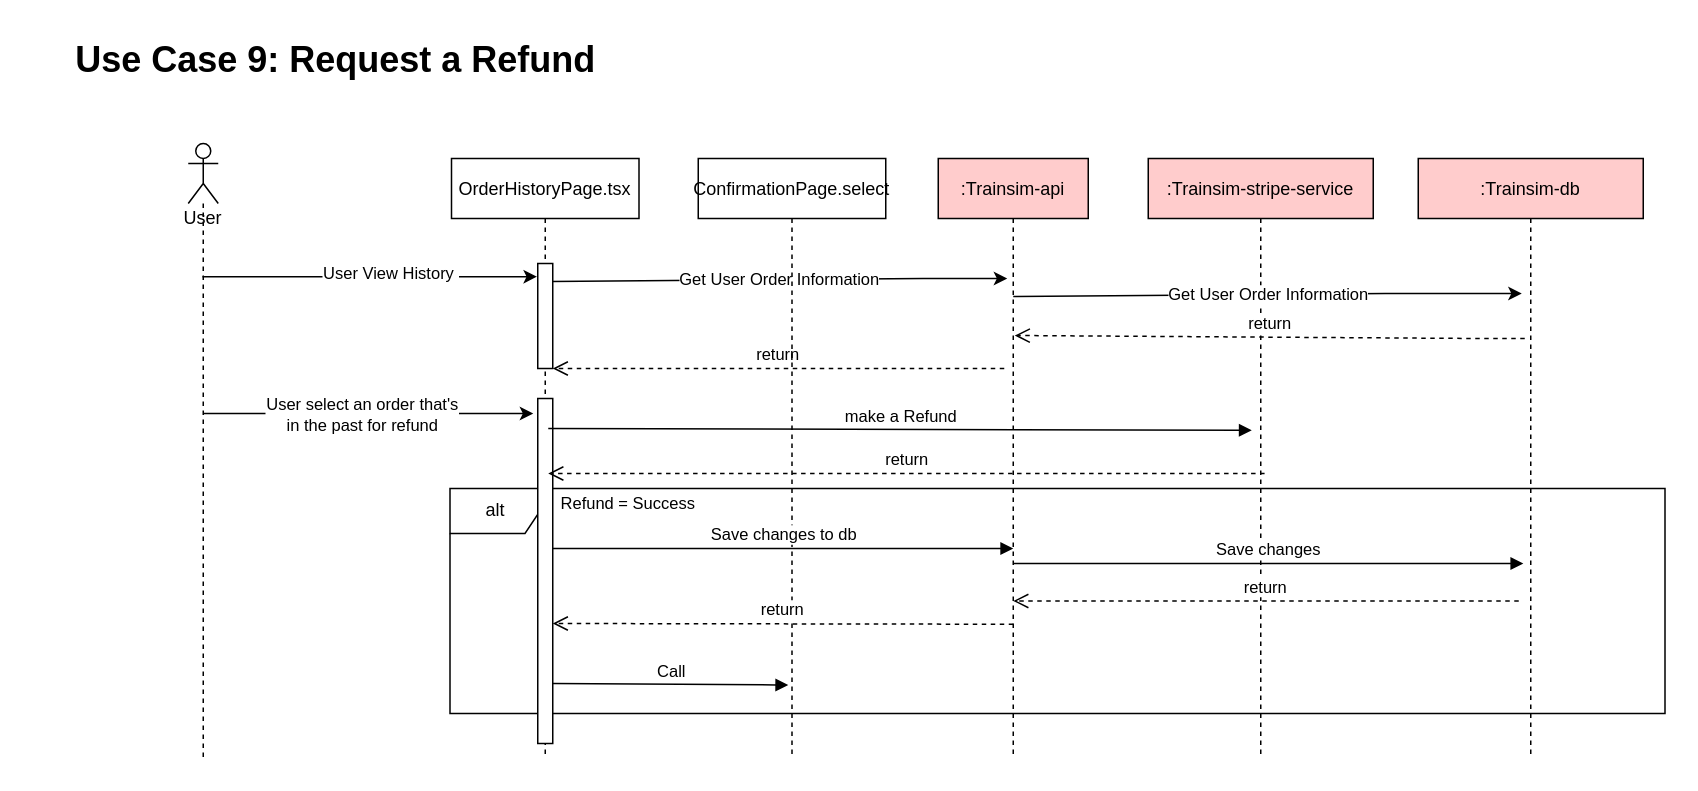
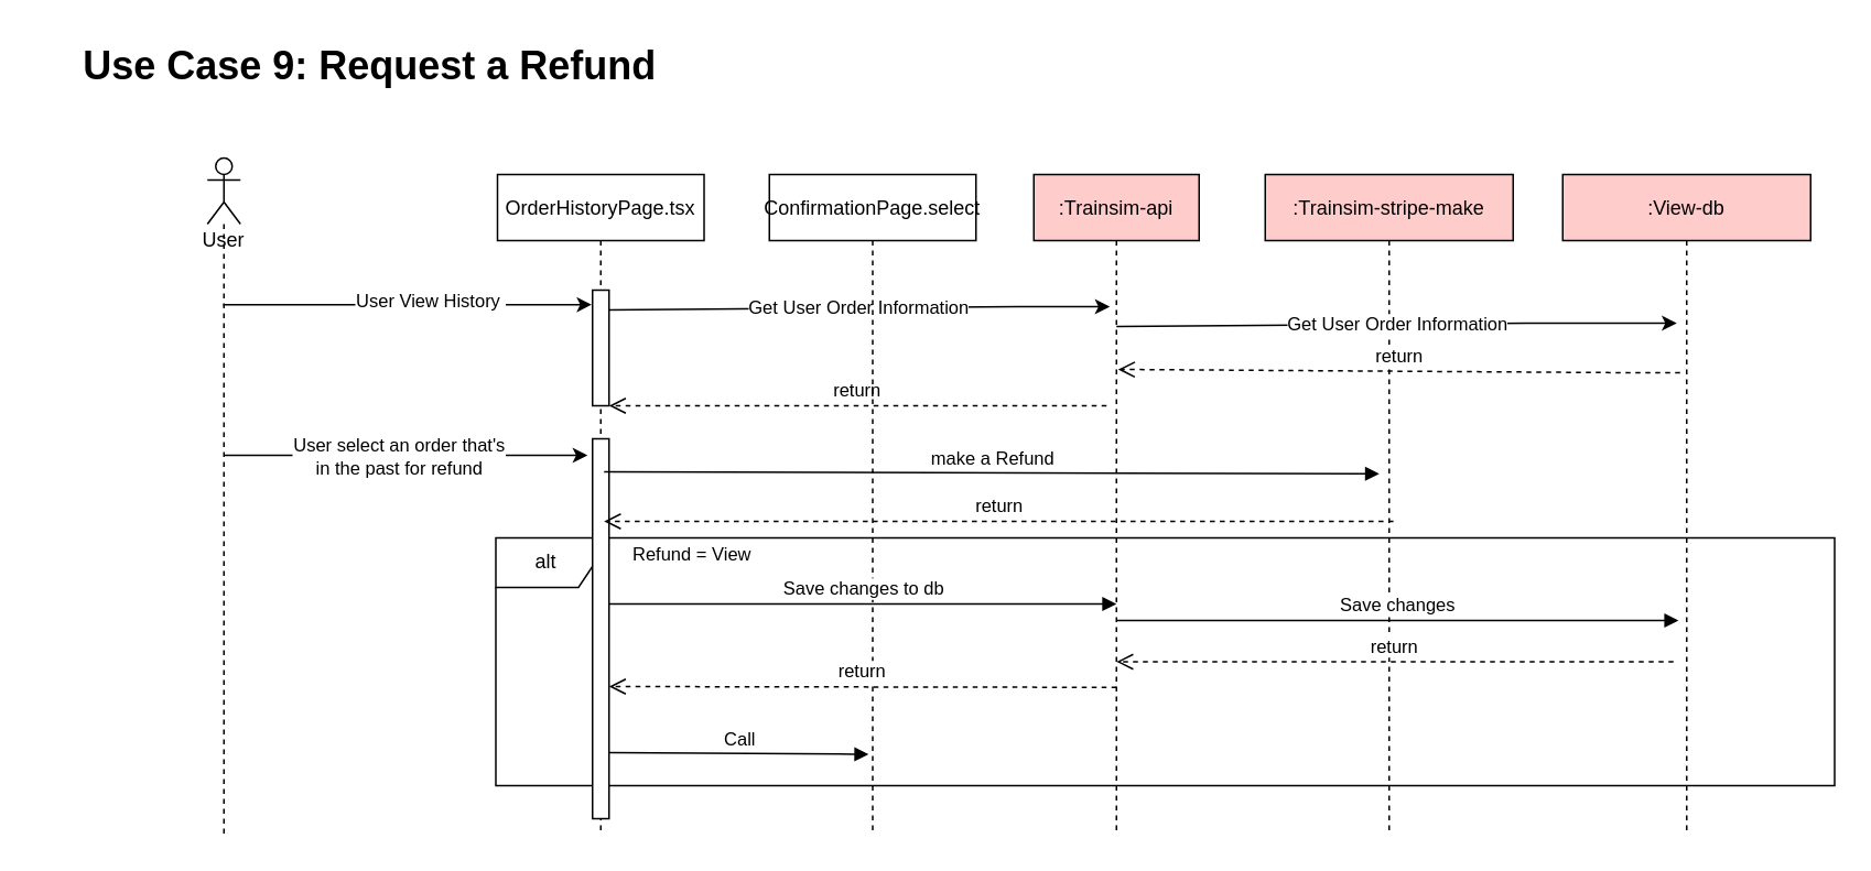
  <mxCell id="0" />
  <mxCell id="1" parent="0" />
  <mxCell id="2" value="alt" style="shape=umlFrame;whiteSpace=wrap;html=1;" parent="1" vertex="1"><mxGeometry x="299.5" y="325" width="810" height="150" as="geometry" /></mxCell>
  <mxCell id="3" value="OrderHistoryPage.tsx" style="shape=umlLifeline;perimeter=lifelinePerimeter;container=1;collapsible=0;recursiveResize=0;rounded=0;shadow=0;strokeWidth=1;" parent="1" vertex="1"><mxGeometry x="300.5" y="105" width="125" height="400" as="geometry" /></mxCell>
  <mxCell id="4" value="" style="html=1;points=[];perimeter=orthogonalPerimeter;" parent="3" vertex="1"><mxGeometry x="57.5" y="160" width="10" height="230" as="geometry" /></mxCell>
  <mxCell id="5" value="make a Refund" style="html=1;verticalAlign=bottom;endArrow=block;entryX=0.46;entryY=0.453;entryDx=0;entryDy=0;entryPerimeter=0;" parent="3" target="9" edge="1"><mxGeometry width="80" relative="1" as="geometry"><mxPoint x="64.5" y="180" as="sourcePoint" /><mxPoint x="144.5" y="180" as="targetPoint" /></mxGeometry></mxCell>
  <mxCell id="6" value="User" style="shape=umlLifeline;participant=umlActor;perimeter=lifelinePerimeter;whiteSpace=wrap;html=1;container=1;collapsible=0;recursiveResize=0;verticalAlign=top;spacingTop=36;outlineConnect=0;" parent="1" vertex="1"><mxGeometry x="125" y="95" width="20" height="410" as="geometry" /></mxCell>
  <mxCell id="7" value="Use Case 9: Request a Refund" style="text;strokeColor=none;fillColor=none;html=1;fontSize=24;fontStyle=1;verticalAlign=middle;align=center;" parent="1" vertex="1"><mxGeometry x="20" y="20" width="405" height="40" as="geometry" /></mxCell>
  <mxCell id="8" value=":Trainsim-api" style="shape=umlLifeline;perimeter=lifelinePerimeter;container=1;collapsible=0;recursiveResize=0;rounded=0;shadow=0;strokeWidth=1;fillColor=#FFCCCC;" parent="1" vertex="1"><mxGeometry x="625" y="105" width="100" height="400" as="geometry" /></mxCell>
- <mxCell id="9" value=":Trainsim-stripe-service" style="shape=umlLifeline;perimeter=lifelinePerimeter;container=1;collapsible=0;recursiveResize=0;rounded=0;shadow=0;strokeWidth=1;fillColor=#FFCCCC;" parent="1" vertex="1"><mxGeometry x="765" y="105" width="150" height="400" as="geometry" /></mxCell>
- <mxCell id="10" value=":Trainsim-db" style="shape=umlLifeline;perimeter=lifelinePerimeter;container=1;collapsible=0;recursiveResize=0;rounded=0;shadow=0;strokeWidth=1;fillColor=#FFCCCC;" parent="1" vertex="1"><mxGeometry x="945" y="105" width="150" height="400" as="geometry" /></mxCell>
+ <mxCell id="9" value=":Trainsim-stripe-make" style="shape=umlLifeline;perimeter=lifelinePerimeter;container=1;collapsible=0;recursiveResize=0;rounded=0;shadow=0;strokeWidth=1;fillColor=#FFCCCC;" parent="1" vertex="1"><mxGeometry x="765" y="105" width="150" height="400" as="geometry" /></mxCell>
+ <mxCell id="10" value=":View-db" style="shape=umlLifeline;perimeter=lifelinePerimeter;container=1;collapsible=0;recursiveResize=0;rounded=0;shadow=0;strokeWidth=1;fillColor=#FFCCCC;" parent="1" vertex="1"><mxGeometry x="945" y="105" width="150" height="400" as="geometry" /></mxCell>
  <mxCell id="11" value="" style="endArrow=classic;html=1;entryX=0.456;entryY=0.197;entryDx=0;entryDy=0;entryPerimeter=0;" parent="1" source="6" target="3" edge="1"><mxGeometry width="50" height="50" relative="1" as="geometry"><mxPoint x="145" y="215" as="sourcePoint" /><mxPoint x="195" y="165" as="targetPoint" /></mxGeometry></mxCell>
  <mxCell id="12" value="User View History&amp;nbsp;" style="edgeLabel;html=1;align=center;verticalAlign=middle;resizable=0;points=[];" parent="11" vertex="1" connectable="0"><mxGeometry x="0.116" y="2" relative="1" as="geometry"><mxPoint x="1" as="offset" /></mxGeometry></mxCell>
  <mxCell id="13" value="Get User Order Information" style="endArrow=classic;html=1;startArrow=none;exitX=0.9;exitY=0.171;exitDx=0;exitDy=0;exitPerimeter=0;" parent="1" source="18" edge="1"><mxGeometry width="50" height="50" relative="1" as="geometry"><mxPoint x="375" y="195" as="sourcePoint" /><mxPoint x="671" y="185" as="targetPoint" /><Array as="points"><mxPoint x="625" y="185" /></Array></mxGeometry></mxCell>
  <mxCell id="14" value="return" style="html=1;verticalAlign=bottom;endArrow=open;dashed=1;endSize=8;" parent="1" edge="1"><mxGeometry relative="1" as="geometry"><mxPoint x="669" y="245" as="sourcePoint" /><mxPoint x="368" y="245" as="targetPoint" /><Array as="points"><mxPoint x="638" y="245" /></Array></mxGeometry></mxCell>
  <mxCell id="15" value="ConfirmationPage.select" style="shape=umlLifeline;perimeter=lifelinePerimeter;container=1;collapsible=0;recursiveResize=0;rounded=0;shadow=0;strokeWidth=1;" parent="1" vertex="1"><mxGeometry x="465" y="105" width="125" height="400" as="geometry" /></mxCell>
  <mxCell id="16" value="" style="endArrow=classic;html=1;" parent="1" edge="1"><mxGeometry width="50" height="50" relative="1" as="geometry"><mxPoint x="135" y="275" as="sourcePoint" /><mxPoint x="355" y="275" as="targetPoint" /></mxGeometry></mxCell>
  <mxCell id="17" value="User select an order that's&lt;br&gt;in the past for refund" style="edgeLabel;html=1;align=center;verticalAlign=middle;resizable=0;points=[];" parent="16" vertex="1" connectable="0"><mxGeometry x="0.24" y="-2" relative="1" as="geometry"><mxPoint x="-31" y="-2" as="offset" /></mxGeometry></mxCell>
  <mxCell id="18" value="" style="html=1;points=[];perimeter=orthogonalPerimeter;" parent="1" vertex="1"><mxGeometry x="358" y="175" width="10" height="70" as="geometry" /></mxCell>
  <mxCell id="19" value="return" style="html=1;verticalAlign=bottom;endArrow=open;dashed=1;endSize=8;exitX=0.467;exitY=0.328;exitDx=0;exitDy=0;exitPerimeter=0;" parent="1" edge="1"><mxGeometry relative="1" as="geometry"><mxPoint x="842.55" y="315" as="sourcePoint" /><mxPoint x="365" y="315" as="targetPoint" /><Array as="points" /></mxGeometry></mxCell>
  <mxCell id="20" value="Call" style="html=1;verticalAlign=bottom;endArrow=block;" parent="1" edge="1"><mxGeometry width="80" relative="1" as="geometry"><mxPoint x="368" y="455" as="sourcePoint" /><mxPoint x="525" y="456" as="targetPoint" /></mxGeometry></mxCell>
  <mxCell id="21" value="Save changes to db" style="html=1;verticalAlign=bottom;endArrow=block;" parent="1" edge="1"><mxGeometry width="80" relative="1" as="geometry"><mxPoint x="368" y="365" as="sourcePoint" /><mxPoint x="675" y="365" as="targetPoint" /></mxGeometry></mxCell>
- <mxCell id="22" value="&lt;font style=&quot;font-size: 11px&quot;&gt;Refund = Success&lt;/font&gt;" style="text;html=1;strokeColor=none;fillColor=none;align=center;verticalAlign=middle;whiteSpace=wrap;rounded=0;" parent="1" vertex="1"><mxGeometry x="355" y="325" width="127" height="20" as="geometry" /></mxCell>
+ <mxCell id="22" value="&lt;font style=&quot;font-size: 11px&quot;&gt;Refund = View&lt;/font&gt;" style="text;html=1;strokeColor=none;fillColor=none;align=center;verticalAlign=middle;whiteSpace=wrap;rounded=0;" parent="1" vertex="1"><mxGeometry x="355" y="325" width="127" height="20" as="geometry" /></mxCell>
  <mxCell id="23" value="return" style="html=1;verticalAlign=bottom;endArrow=open;dashed=1;endSize=8;" parent="1" edge="1"><mxGeometry relative="1" as="geometry"><mxPoint x="675" y="415.5" as="sourcePoint" /><mxPoint x="368" y="415" as="targetPoint" /><Array as="points" /></mxGeometry></mxCell>
  <mxCell id="24" value="Get User Order Information" style="endArrow=classic;html=1;startArrow=none;exitX=0.9;exitY=0.171;exitDx=0;exitDy=0;exitPerimeter=0;entryX=0.46;entryY=0.225;entryDx=0;entryDy=0;entryPerimeter=0;" parent="1" target="10" edge="1"><mxGeometry width="50" height="50" relative="1" as="geometry"><mxPoint x="675" y="196.97" as="sourcePoint" /><mxPoint x="979" y="195" as="targetPoint" /><Array as="points"><mxPoint x="933" y="195" /></Array></mxGeometry></mxCell>
  <mxCell id="25" value="return" style="html=1;verticalAlign=bottom;endArrow=open;dashed=1;endSize=8;entryX=0.51;entryY=0.295;entryDx=0;entryDy=0;entryPerimeter=0;" parent="1" target="8" edge="1"><mxGeometry relative="1" as="geometry"><mxPoint x="1016" y="225" as="sourcePoint" /><mxPoint x="715" y="225" as="targetPoint" /><Array as="points"><mxPoint x="985" y="225" /></Array></mxGeometry></mxCell>
  <mxCell id="26" value="Save changes" style="html=1;verticalAlign=bottom;endArrow=block;entryX=0.467;entryY=0.675;entryDx=0;entryDy=0;entryPerimeter=0;" parent="1" target="10" edge="1"><mxGeometry width="80" relative="1" as="geometry"><mxPoint x="675" y="375" as="sourcePoint" /><mxPoint x="982" y="375" as="targetPoint" /></mxGeometry></mxCell>
  <mxCell id="27" value="return" style="html=1;verticalAlign=bottom;endArrow=open;dashed=1;endSize=8;" parent="1" edge="1"><mxGeometry relative="1" as="geometry"><mxPoint x="1012" y="400" as="sourcePoint" /><mxPoint x="675" y="400" as="targetPoint" /><Array as="points" /></mxGeometry></mxCell>
